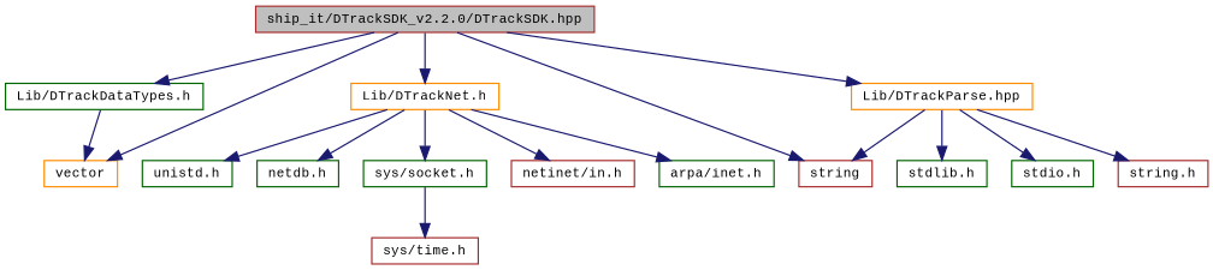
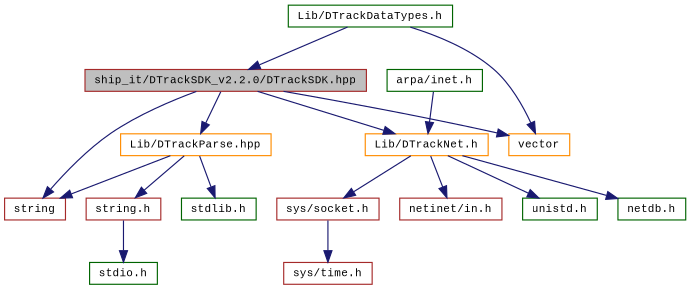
  digraph {
    fontname="Liberation Mono"
    node [color=brown fillcolor=white fontname="Liberation Mono" fontsize=10 shape=record style=filled]
    edge [color=midnightblue fontname="Liberation Mono" fontsize=10 labelfontname=FreeSans labelfontsize=10 style=solid]
    n1 [fillcolor=grey75 fontcolor=black height=0.2 label="ship_it/DTrackSDK_v2.2.0/DTrackSDK.hpp" width=0.4]
    n2 [color=darkgreen height=0.2 label="Lib/DTrackDataTypes.h" width=0.4]
    n3 [color=darkorange height=0.2 label=vector width=0.4]
    n4 [color=darkorange height=0.2 label="Lib/DTrackNet.h" width=0.4]
    n5 [color=darkorange height=0.2 label="Lib/DTrackParse.hpp" width=0.4]
    n6 [height=0.2 label=string width=0.4]
    n7 [color=darkgreen height=0.2 label="unistd.h" width=0.4]
    n8 [color=darkgreen height=0.2 label="netdb.h" width=0.4]
-   n9 [color=darkgreen height=0.2 label="sys/socket.h" width=0.4]
+   n9 [height=0.2 label="sys/socket.h" width=0.4]
    n10 [height=0.2 label="netinet/in.h" width=0.4]
    n11 [color=darkgreen height=0.2 label="arpa/inet.h" width=0.4]
    n12 [color=darkgreen height=0.2 label="stdlib.h" width=0.4]
    n13 [color=darkgreen height=0.2 label="stdio.h" width=0.4]
    n14 [height=0.2 label="string.h" width=0.4]
    n15 [height=0.2 label="sys/time.h" width=0.4]
-   n1 -> n2
+   n2 -> n1
    n1 -> n3
    n1 -> n4
    n1 -> n5
    n1 -> n6
    n2 -> n3
    n4 -> n7
    n4 -> n8
    n4 -> n9
    n4 -> n10
-   n4 -> n11
+   n11 -> n4
    n5 -> n6
    n5 -> n12
-   n5 -> n13
+   n14 -> n13
    n5 -> n14
    n9 -> n15
  }
